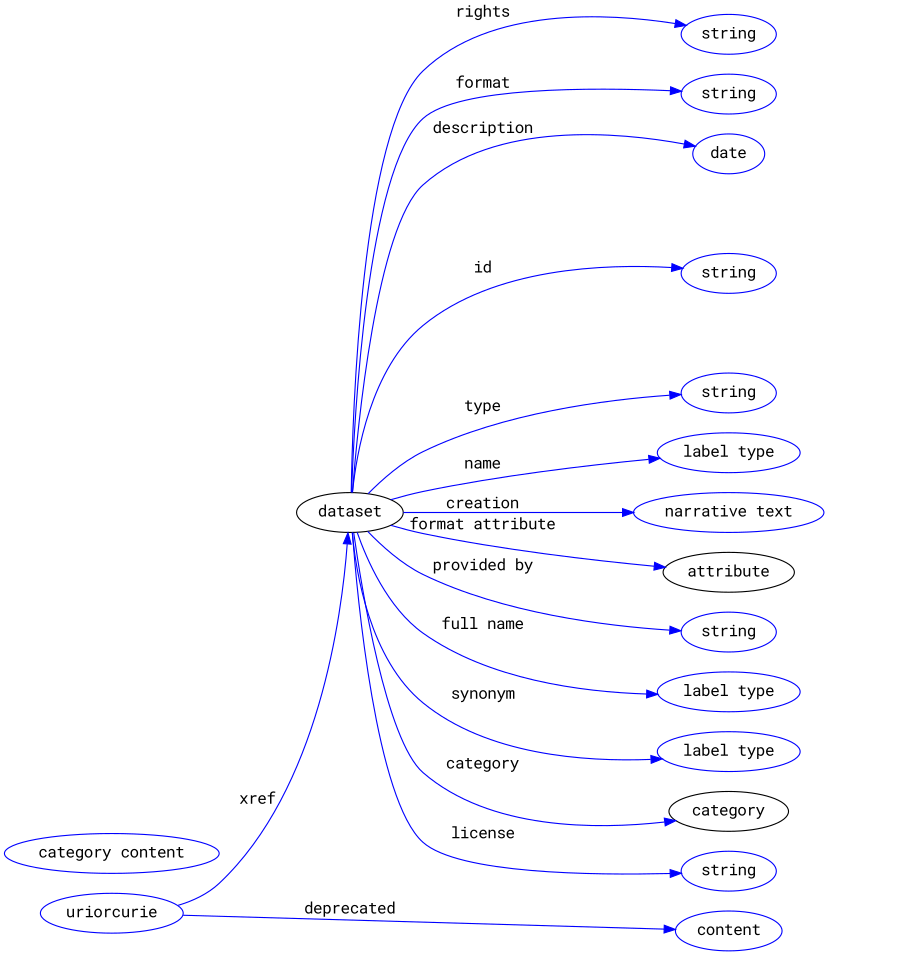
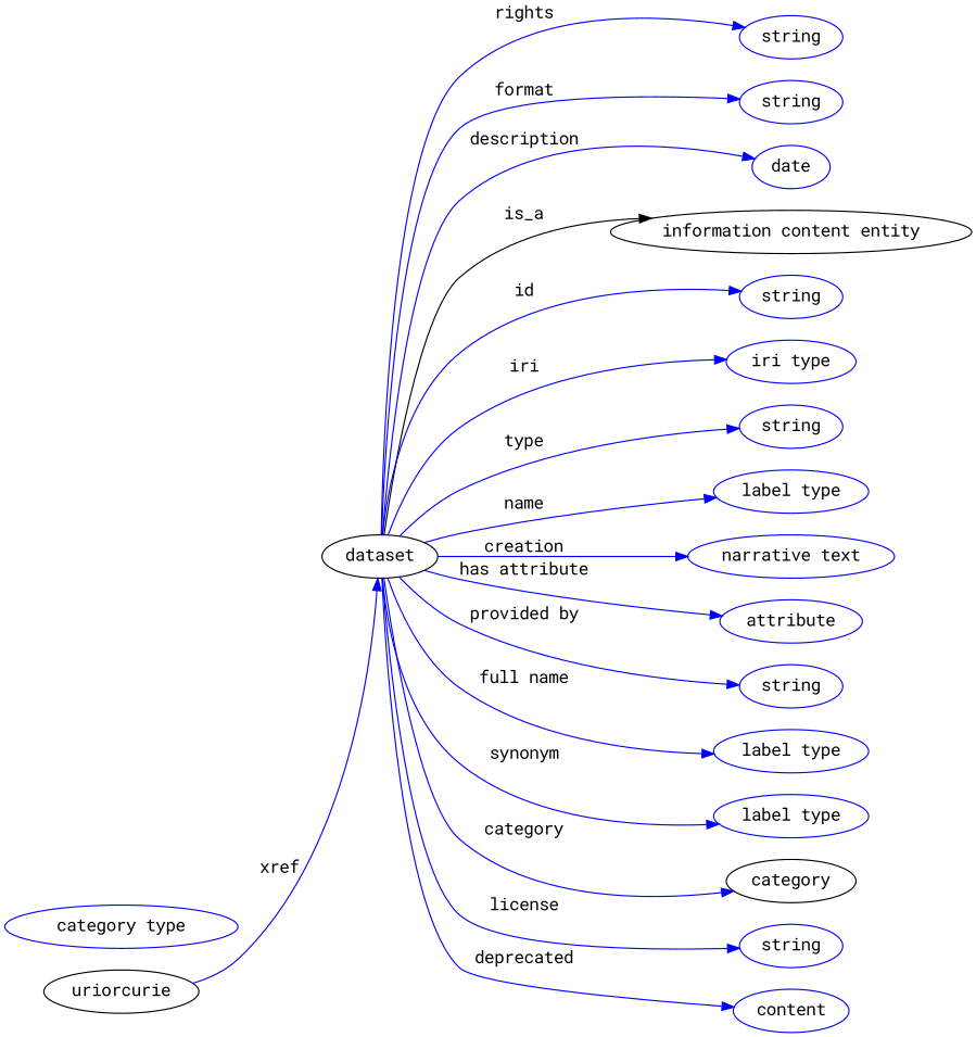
  digraph {
    fontname="Roboto Mono"
    rankdir=LR
    node [fontname="Roboto Mono" color=blue]
    edge [fontname="Roboto Mono" color=blue style=solid]
    n1 [height=0.5 label=dataset width=1.2638 color=""]
+   "information content entity" [height=0.5 width=3.7011 color=""]
    n3 [height=0.5 label=string width=1.0652]
+   n4 [height=0.5 label="iri type" width=1.2277]
    n5 [height=0.5 label=string width=1.0652]
    n6 [height=0.5 label="label type" width=1.5707]
    n7 [height=0.5 label="narrative text" width=2.0943]
-   n8 [color=black height=0.5 label=attribute width=1.4443]
+   n8 [height=0.5 label=attribute width=1.4443]
    n9 [height=0.5 label=content width=1.2999]
    n10 [height=0.5 label=string width=1.0652]
    n11 [height=0.5 label="label type" width=1.5707]
    n12 [height=0.5 label="label type" width=1.5707]
    category [height=0.5 width=1.4263 color=""]
    n14 [height=0.5 label=string width=1.0652]
    n15 [height=0.5 label=string width=1.0652]
    n16 [height=0.5 label=string width=1.0652]
    n17 [height=0.5 label=date width=0.86659]
-   n18 [height=0.5 label=uriorcurie width=1.5887]
-   n19 [height=0.5 label="category content" width=2.0762]
+   n18 [color=black height=0.5 label=uriorcurie width=1.5887]
+   n19 [height=0.5 label="category type" width=2.0762]
+   n1 -> "information content entity" [label=is_a color="" style=""]
    n1 -> n3 [label=id]
+   n1 -> n4 [label=iri]
    n1 -> n5 [label=type]
    n1 -> n6 [label=name]
    n1 -> n7 [label=creation]
-   n1 -> n8 [label="format attribute"]
-   n18 -> n9 [label=deprecated]
+   n1 -> n8 [label="has attribute"]
+   n1 -> n9 [label=deprecated]
    n1 -> n10 [label="provided by"]
    n1 -> n11 [label="full name"]
    n1 -> n12 [label=synonym]
    n1 -> category [label=category]
    n1 -> n14 [label=license]
    n1 -> n15 [label=rights]
    n1 -> n16 [label=format]
    n1 -> n17 [label=description]
    n18 -> n1 [label=xref]
  }
